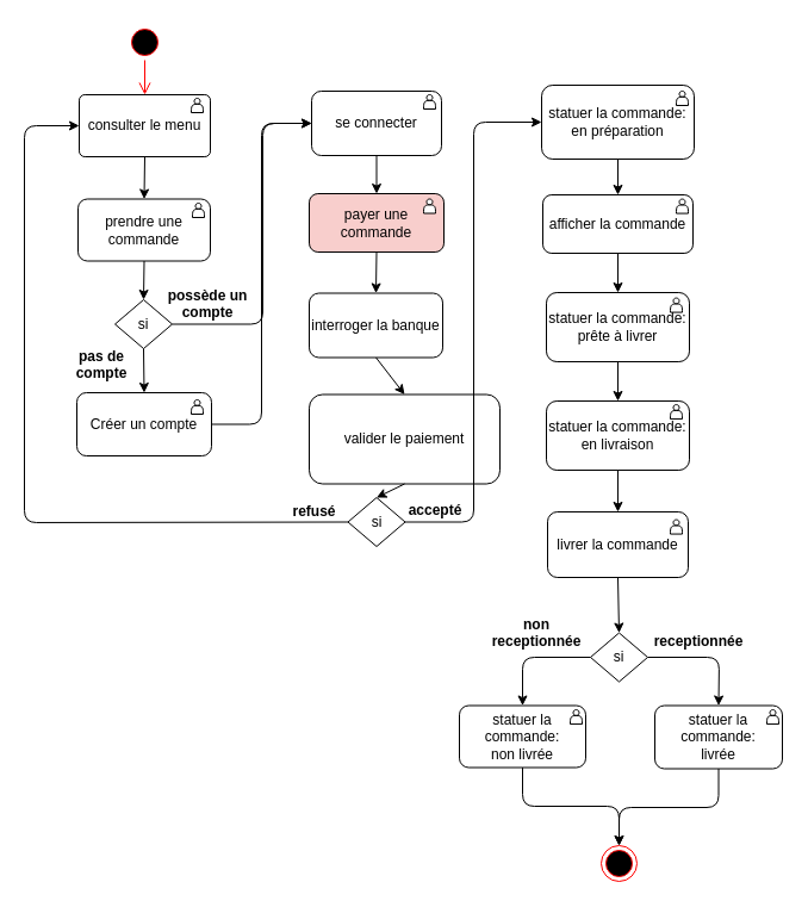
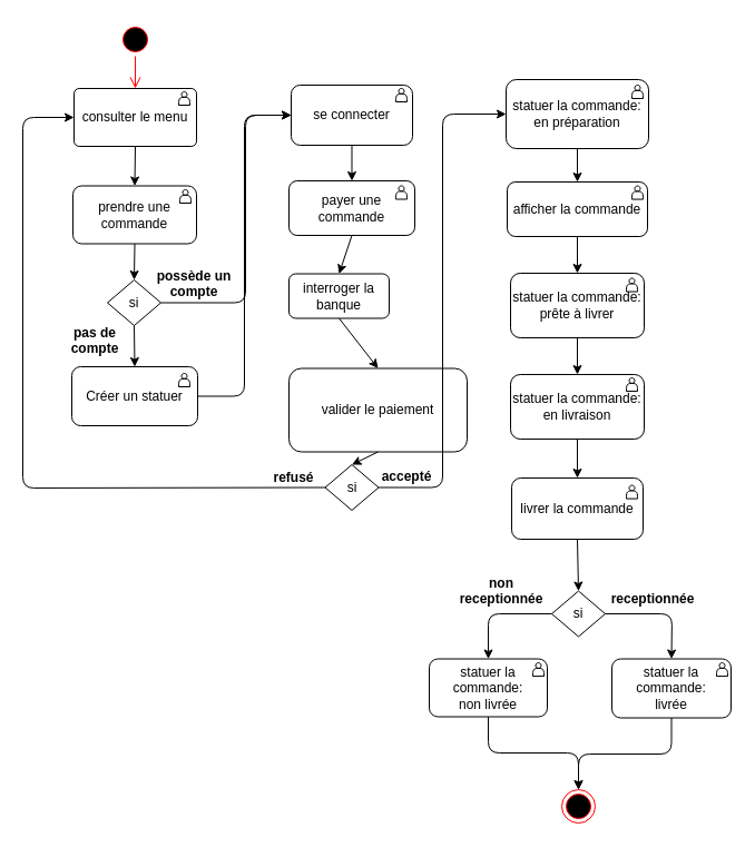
  <mxCell id="0" />
  <mxCell id="1" parent="0" />
  <mxCell id="2" value="prendre une commande" style="rounded=1;whiteSpace=wrap;html=1;" parent="1" vertex="1"><mxGeometry x="65" y="166.5" width="111" height="52" as="geometry" /></mxCell>
- <mxCell id="3" value="payer une commande" style="rounded=1;whiteSpace=wrap;html=1;fillColor=#f8cecc;" parent="1" vertex="1"><mxGeometry x="259" y="162" width="113" height="49" as="geometry" /></mxCell>
+ <mxCell id="3" value="payer une commande" style="rounded=1;whiteSpace=wrap;html=1;" parent="1" vertex="1"><mxGeometry x="259" y="162" width="113" height="49" as="geometry" /></mxCell>
  <mxCell id="4" value="statuer la commande: prête à livrer" style="rounded=1;whiteSpace=wrap;html=1;" parent="1" vertex="1"><mxGeometry x="458" y="245" width="120" height="58" as="geometry" /></mxCell>
  <mxCell id="5" value="valider le paiement" style="rounded=1;whiteSpace=wrap;html=1;" parent="1" vertex="1"><mxGeometry x="259" y="330.5" width="160" height="75" as="geometry" /></mxCell>
  <mxCell id="6" value="afficher la commande" style="rounded=1;whiteSpace=wrap;html=1;" parent="1" vertex="1"><mxGeometry x="455" y="163" width="126" height="49" as="geometry" /></mxCell>
  <mxCell id="7" value="livrer la commande" style="rounded=1;whiteSpace=wrap;html=1;" parent="1" vertex="1"><mxGeometry x="459" y="429" width="118" height="55" as="geometry" /></mxCell>
  <mxCell id="8" value="statuer la commande:&lt;br&gt;livrée" style="rounded=1;whiteSpace=wrap;html=1;" parent="1" vertex="1"><mxGeometry x="549" y="591.5" width="107" height="53" as="geometry" /></mxCell>
  <mxCell id="9" value="statuer la commande:&lt;br&gt;non livrée" style="rounded=1;whiteSpace=wrap;html=1;" parent="1" vertex="1"><mxGeometry x="385" y="591.5" width="106" height="52" as="geometry" /></mxCell>
  <mxCell id="10" value="si" style="rhombus;whiteSpace=wrap;html=1;" parent="1" vertex="1"><mxGeometry x="495" y="530.5" width="48" height="41" as="geometry" /></mxCell>
  <mxCell id="11" value="consulter le menu" style="rounded=1;whiteSpace=wrap;html=1;arcSize=9;" parent="1" vertex="1"><mxGeometry x="66" y="79" width="110" height="52" as="geometry" /></mxCell>
- <mxCell id="12" value="Créer un compte" style="rounded=1;whiteSpace=wrap;html=1;" vertex="1" parent="1"><mxGeometry x="64" y="329" width="113" height="53" as="geometry" /></mxCell>
+ <mxCell id="12" value="Créer un statuer" style="rounded=1;whiteSpace=wrap;html=1;" vertex="1" parent="1"><mxGeometry x="64" y="329" width="113" height="53" as="geometry" /></mxCell>
  <mxCell id="13" value="se connecter" style="rounded=1;whiteSpace=wrap;html=1;" vertex="1" parent="1"><mxGeometry x="261" y="76" width="109" height="54" as="geometry" /></mxCell>
- <mxCell id="14" value="interroger la banque" style="rounded=1;whiteSpace=wrap;html=1;" vertex="1" parent="1"><mxGeometry x="259" y="245.5" width="112" height="54" as="geometry" /></mxCell>
+ <mxCell id="14" value="interroger la banque" style="rounded=1;whiteSpace=wrap;html=1;" vertex="1" parent="1"><mxGeometry x="259" y="245.5" width="90" height="40" as="geometry" /></mxCell>
  <mxCell id="15" value="&lt;span style=&quot;white-space: normal&quot;&gt;statuer la commande: en préparation&lt;/span&gt;" style="rounded=1;whiteSpace=wrap;html=1;" vertex="1" parent="1"><mxGeometry x="454" y="71" width="128" height="62" as="geometry" /></mxCell>
  <mxCell id="16" value="&lt;span style=&quot;white-space: normal&quot;&gt;statuer la commande: en livraison&lt;/span&gt;" style="rounded=1;whiteSpace=wrap;html=1;" vertex="1" parent="1"><mxGeometry x="458" y="336" width="120" height="58" as="geometry" /></mxCell>
  <mxCell id="17" value="si" style="rhombus;whiteSpace=wrap;html=1;" vertex="1" parent="1"><mxGeometry x="291.5" y="417" width="48" height="41" as="geometry" /></mxCell>
  <mxCell id="18" value="si" style="rhombus;whiteSpace=wrap;html=1;" vertex="1" parent="1"><mxGeometry x="96" y="251" width="48" height="41" as="geometry" /></mxCell>
  <mxCell id="19" value="" style="endArrow=classic;html=1;exitX=0;exitY=0.5;exitDx=0;exitDy=0;entryX=0;entryY=0.5;entryDx=0;entryDy=0;" edge="1" parent="1" source="17" target="11"><mxGeometry width="50" height="50" relative="1" as="geometry"><mxPoint x="136" y="509" as="sourcePoint" /><mxPoint x="186" y="459" as="targetPoint" /><Array as="points"><mxPoint x="20" y="438" /><mxPoint x="20" y="105" /></Array></mxGeometry></mxCell>
  <mxCell id="20" value="" style="endArrow=classic;html=1;entryX=0.5;entryY=0;entryDx=0;entryDy=0;exitX=0.5;exitY=1;exitDx=0;exitDy=0;" edge="1" parent="1" source="5" target="17"><mxGeometry width="50" height="50" relative="1" as="geometry"><mxPoint x="-24" y="669" as="sourcePoint" /><mxPoint x="26" y="619" as="targetPoint" /></mxGeometry></mxCell>
  <mxCell id="21" value="" style="endArrow=classic;html=1;entryX=0.5;entryY=0;entryDx=0;entryDy=0;exitX=0.5;exitY=1;exitDx=0;exitDy=0;" edge="1" parent="1" source="18" target="12"><mxGeometry width="50" height="50" relative="1" as="geometry"><mxPoint x="-2" y="669" as="sourcePoint" /><mxPoint x="48" y="619" as="targetPoint" /></mxGeometry></mxCell>
  <mxCell id="22" value="" style="endArrow=classic;html=1;entryX=0.5;entryY=0;entryDx=0;entryDy=0;exitX=0.5;exitY=1;exitDx=0;exitDy=0;" edge="1" parent="1" source="2" target="18"><mxGeometry width="50" height="50" relative="1" as="geometry"><mxPoint x="-2" y="669" as="sourcePoint" /><mxPoint x="48" y="619" as="targetPoint" /></mxGeometry></mxCell>
  <mxCell id="23" value="" style="endArrow=classic;html=1;entryX=0.5;entryY=0;entryDx=0;entryDy=0;exitX=0.5;exitY=1;exitDx=0;exitDy=0;" edge="1" parent="1" source="11" target="2"><mxGeometry width="50" height="50" relative="1" as="geometry"><mxPoint x="-2" y="669" as="sourcePoint" /><mxPoint x="48" y="619" as="targetPoint" /></mxGeometry></mxCell>
  <mxCell id="24" value="" style="endArrow=classic;html=1;entryX=0.5;entryY=0;entryDx=0;entryDy=0;exitX=0.5;exitY=1;exitDx=0;exitDy=0;" edge="1" parent="1" source="14" target="5"><mxGeometry width="50" height="50" relative="1" as="geometry"><mxPoint x="196" y="419" as="sourcePoint" /><mxPoint x="246" y="369" as="targetPoint" /></mxGeometry></mxCell>
  <mxCell id="25" value="" style="endArrow=classic;html=1;entryX=0.5;entryY=0;entryDx=0;entryDy=0;exitX=0.5;exitY=1;exitDx=0;exitDy=0;" edge="1" parent="1" source="3" target="14"><mxGeometry width="50" height="50" relative="1" as="geometry"><mxPoint x="206" y="579" as="sourcePoint" /><mxPoint x="256" y="529" as="targetPoint" /></mxGeometry></mxCell>
  <mxCell id="26" value="" style="endArrow=classic;html=1;entryX=0.5;entryY=0;entryDx=0;entryDy=0;" edge="1" parent="1" source="13" target="3"><mxGeometry width="50" height="50" relative="1" as="geometry"><mxPoint x="256" y="539" as="sourcePoint" /><mxPoint x="306" y="489" as="targetPoint" /></mxGeometry></mxCell>
  <mxCell id="27" value="" style="endArrow=classic;html=1;entryX=0.5;entryY=0;entryDx=0;entryDy=0;exitX=0.5;exitY=1;exitDx=0;exitDy=0;" edge="1" parent="1" source="15" target="6"><mxGeometry width="50" height="50" relative="1" as="geometry"><mxPoint x="596" y="209" as="sourcePoint" /><mxPoint x="646" y="159" as="targetPoint" /></mxGeometry></mxCell>
  <mxCell id="28" value="" style="endArrow=classic;html=1;entryX=0.5;entryY=0;entryDx=0;entryDy=0;exitX=0.5;exitY=1;exitDx=0;exitDy=0;" edge="1" parent="1" source="6" target="4"><mxGeometry width="50" height="50" relative="1" as="geometry"><mxPoint x="616" y="239" as="sourcePoint" /><mxPoint x="666" y="189" as="targetPoint" /></mxGeometry></mxCell>
  <mxCell id="29" value="" style="endArrow=classic;html=1;entryX=0.5;entryY=0;entryDx=0;entryDy=0;exitX=0.5;exitY=1;exitDx=0;exitDy=0;" edge="1" parent="1" source="4" target="16"><mxGeometry width="50" height="50" relative="1" as="geometry"><mxPoint x="626" y="349" as="sourcePoint" /><mxPoint x="676" y="299" as="targetPoint" /></mxGeometry></mxCell>
  <mxCell id="30" value="" style="endArrow=classic;html=1;entryX=0.5;entryY=0;entryDx=0;entryDy=0;exitX=0.5;exitY=1;exitDx=0;exitDy=0;" edge="1" parent="1" source="16" target="7"><mxGeometry width="50" height="50" relative="1" as="geometry"><mxPoint x="606" y="409" as="sourcePoint" /><mxPoint x="656" y="359" as="targetPoint" /></mxGeometry></mxCell>
  <mxCell id="31" value="" style="endArrow=classic;html=1;entryX=0.5;entryY=0;entryDx=0;entryDy=0;exitX=0.5;exitY=1;exitDx=0;exitDy=0;" edge="1" parent="1" source="7" target="10"><mxGeometry width="50" height="50" relative="1" as="geometry"><mxPoint x="626" y="499" as="sourcePoint" /><mxPoint x="676" y="449" as="targetPoint" /></mxGeometry></mxCell>
  <mxCell id="32" value="" style="endArrow=classic;html=1;entryX=0.5;entryY=0;entryDx=0;entryDy=0;exitX=0;exitY=0.5;exitDx=0;exitDy=0;" edge="1" parent="1" source="10" target="9"><mxGeometry width="50" height="50" relative="1" as="geometry"><mxPoint x="476" y="539" as="sourcePoint" /><mxPoint x="436" y="539" as="targetPoint" /><Array as="points"><mxPoint x="438" y="551" /></Array></mxGeometry></mxCell>
  <mxCell id="33" value="" style="endArrow=classic;html=1;entryX=0.5;entryY=0;entryDx=0;entryDy=0;exitX=1;exitY=0.5;exitDx=0;exitDy=0;" edge="1" parent="1" source="10" target="8"><mxGeometry width="50" height="50" relative="1" as="geometry"><mxPoint x="586" y="549" as="sourcePoint" /><mxPoint x="636" y="499" as="targetPoint" /><Array as="points"><mxPoint x="603" y="551" /></Array></mxGeometry></mxCell>
  <mxCell id="34" value="" style="edgeStyle=elbowEdgeStyle;elbow=horizontal;endArrow=classic;html=1;exitX=1;exitY=0.5;exitDx=0;exitDy=0;entryX=0;entryY=0.5;entryDx=0;entryDy=0;" edge="1" parent="1" source="12" target="13"><mxGeometry width="50" height="50" relative="1" as="geometry"><mxPoint x="180" y="258.5" as="sourcePoint" /><mxPoint x="240" y="112" as="targetPoint" /></mxGeometry></mxCell>
  <mxCell id="35" value="" style="edgeStyle=elbowEdgeStyle;elbow=horizontal;endArrow=classic;html=1;entryX=0;entryY=0.5;entryDx=0;entryDy=0;exitX=1;exitY=0.5;exitDx=0;exitDy=0;" edge="1" parent="1" source="18" target="13"><mxGeometry width="50" height="50" relative="1" as="geometry"><mxPoint x="170" y="312" as="sourcePoint" /><mxPoint x="220" y="262" as="targetPoint" /><Array as="points"><mxPoint x="220" y="182" /></Array></mxGeometry></mxCell>
  <mxCell id="36" value="" style="edgeStyle=elbowEdgeStyle;elbow=horizontal;endArrow=classic;html=1;entryX=0;entryY=0.5;entryDx=0;entryDy=0;exitX=1;exitY=0.5;exitDx=0;exitDy=0;" edge="1" parent="1" source="17" target="15"><mxGeometry width="50" height="50" relative="1" as="geometry"><mxPoint x="390" y="442" as="sourcePoint" /><mxPoint x="440" y="392" as="targetPoint" /></mxGeometry></mxCell>
  <mxCell id="37" value="pas de&#10;compte" style="text;align=center;fontStyle=1;verticalAlign=middle;spacingLeft=3;spacingRight=3;strokeColor=none;rotatable=0;points=[[0,0.5],[1,0.5]];portConstraint=eastwest;" vertex="1" parent="1"><mxGeometry x="45" y="291.5" width="80" height="26" as="geometry" /></mxCell>
  <mxCell id="38" value="possède un&#10;compte" style="text;align=center;fontStyle=1;verticalAlign=middle;spacingLeft=3;spacingRight=3;strokeColor=none;rotatable=0;points=[[0,0.5],[1,0.5]];portConstraint=eastwest;" vertex="1" parent="1"><mxGeometry x="134" y="237" width="80" height="34" as="geometry" /></mxCell>
  <mxCell id="39" value="accepté" style="text;align=center;fontStyle=1;verticalAlign=middle;spacingLeft=3;spacingRight=3;strokeColor=none;rotatable=0;points=[[0,0.5],[1,0.5]];portConstraint=eastwest;" vertex="1" parent="1"><mxGeometry x="325" y="412" width="80" height="30" as="geometry" /></mxCell>
  <mxCell id="40" value="refusé" style="text;align=center;fontStyle=1;verticalAlign=middle;spacingLeft=3;spacingRight=3;strokeColor=none;rotatable=0;points=[[0,0.5],[1,0.5]];portConstraint=eastwest;" vertex="1" parent="1"><mxGeometry x="223.5" y="415" width="80" height="26" as="geometry" /></mxCell>
  <mxCell id="41" value="non&#10;receptionnée" style="text;align=center;fontStyle=1;verticalAlign=middle;spacingLeft=3;spacingRight=3;strokeColor=none;rotatable=0;points=[[0,0.5],[1,0.5]];portConstraint=eastwest;" vertex="1" parent="1"><mxGeometry x="410" y="517" width="80" height="26" as="geometry" /></mxCell>
  <mxCell id="42" value="receptionnée" style="text;align=center;fontStyle=1;verticalAlign=middle;spacingLeft=3;spacingRight=3;strokeColor=none;rotatable=0;points=[[0,0.5],[1,0.5]];portConstraint=eastwest;" vertex="1" parent="1"><mxGeometry x="546" y="524" width="80" height="26" as="geometry" /></mxCell>
  <mxCell id="43" value="" style="shape=actor;whiteSpace=wrap;html=1;" vertex="1" parent="1"><mxGeometry x="160" y="335" width="10" height="12" as="geometry" /></mxCell>
  <mxCell id="44" value="" style="shape=actor;whiteSpace=wrap;html=1;" vertex="1" parent="1"><mxGeometry x="161" y="170" width="10" height="12" as="geometry" /></mxCell>
  <mxCell id="45" value="" style="shape=actor;whiteSpace=wrap;html=1;" vertex="1" parent="1"><mxGeometry x="160" y="82" width="10" height="12" as="geometry" /></mxCell>
  <mxCell id="46" value="" style="shape=actor;whiteSpace=wrap;html=1;" vertex="1" parent="1"><mxGeometry x="355" y="79" width="10" height="12" as="geometry" /></mxCell>
  <mxCell id="47" value="" style="shape=actor;whiteSpace=wrap;html=1;" vertex="1" parent="1"><mxGeometry x="355" y="166.5" width="10" height="12" as="geometry" /></mxCell>
  <mxCell id="48" value="" style="shape=actor;whiteSpace=wrap;html=1;" vertex="1" parent="1"><mxGeometry x="567" y="166.571" width="10" height="12" as="geometry" /></mxCell>
  <mxCell id="49" value="" style="shape=actor;whiteSpace=wrap;html=1;" vertex="1" parent="1"><mxGeometry x="567" y="76" width="10" height="12" as="geometry" /></mxCell>
  <mxCell id="50" value="" style="shape=actor;whiteSpace=wrap;html=1;" vertex="1" parent="1"><mxGeometry x="562" y="249.571" width="10" height="12" as="geometry" /></mxCell>
  <mxCell id="51" value="" style="shape=actor;whiteSpace=wrap;html=1;" vertex="1" parent="1"><mxGeometry x="562" y="339.071" width="10" height="12" as="geometry" /></mxCell>
  <mxCell id="52" value="" style="shape=actor;whiteSpace=wrap;html=1;" vertex="1" parent="1"><mxGeometry x="562" y="435.571" width="10" height="12" as="geometry" /></mxCell>
  <mxCell id="53" value="" style="shape=actor;whiteSpace=wrap;html=1;" vertex="1" parent="1"><mxGeometry x="478" y="595.071" width="10" height="12" as="geometry" /></mxCell>
  <mxCell id="54" value="" style="shape=actor;whiteSpace=wrap;html=1;" vertex="1" parent="1"><mxGeometry x="643" y="595.071" width="10" height="12" as="geometry" /></mxCell>
  <mxCell id="55" value="" style="ellipse;html=1;shape=endState;fillColor=#000000;strokeColor=#ff0000;" vertex="1" parent="1"><mxGeometry x="504" y="709" width="30" height="30" as="geometry" /></mxCell>
  <mxCell id="56" value="" style="ellipse;html=1;shape=startState;fillColor=#000000;strokeColor=#ff0000;" vertex="1" parent="1"><mxGeometry x="106" y="20" width="30" height="30" as="geometry" /></mxCell>
  <mxCell id="57" value="" style="edgeStyle=orthogonalEdgeStyle;html=1;verticalAlign=bottom;endArrow=open;endSize=8;strokeColor=#ff0000;entryX=0.5;entryY=0;entryDx=0;entryDy=0;" edge="1" source="56" parent="1" target="11"><mxGeometry relative="1" as="geometry"><mxPoint x="120" y="62" as="targetPoint" /></mxGeometry></mxCell>
  <mxCell id="58" value="" style="edgeStyle=elbowEdgeStyle;elbow=vertical;endArrow=classic;html=1;entryX=0.5;entryY=0;entryDx=0;entryDy=0;exitX=0.5;exitY=1;exitDx=0;exitDy=0;" edge="1" parent="1" source="9" target="55"><mxGeometry width="50" height="50" relative="1" as="geometry"><mxPoint x="330" y="832" as="sourcePoint" /><mxPoint x="380" y="782" as="targetPoint" /></mxGeometry></mxCell>
  <mxCell id="59" value="" style="edgeStyle=elbowEdgeStyle;elbow=vertical;endArrow=classic;html=1;entryX=0.5;entryY=0;entryDx=0;entryDy=0;exitX=0.5;exitY=1;exitDx=0;exitDy=0;" edge="1" parent="1" source="8" target="55"><mxGeometry width="50" height="50" relative="1" as="geometry"><mxPoint x="620" y="772" as="sourcePoint" /><mxPoint x="670" y="722" as="targetPoint" /></mxGeometry></mxCell>
